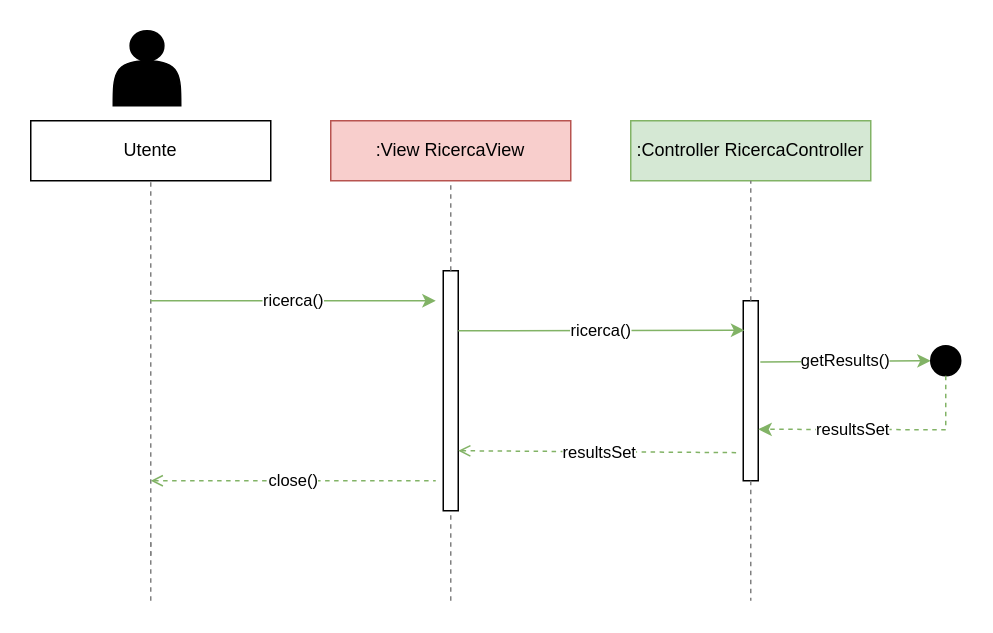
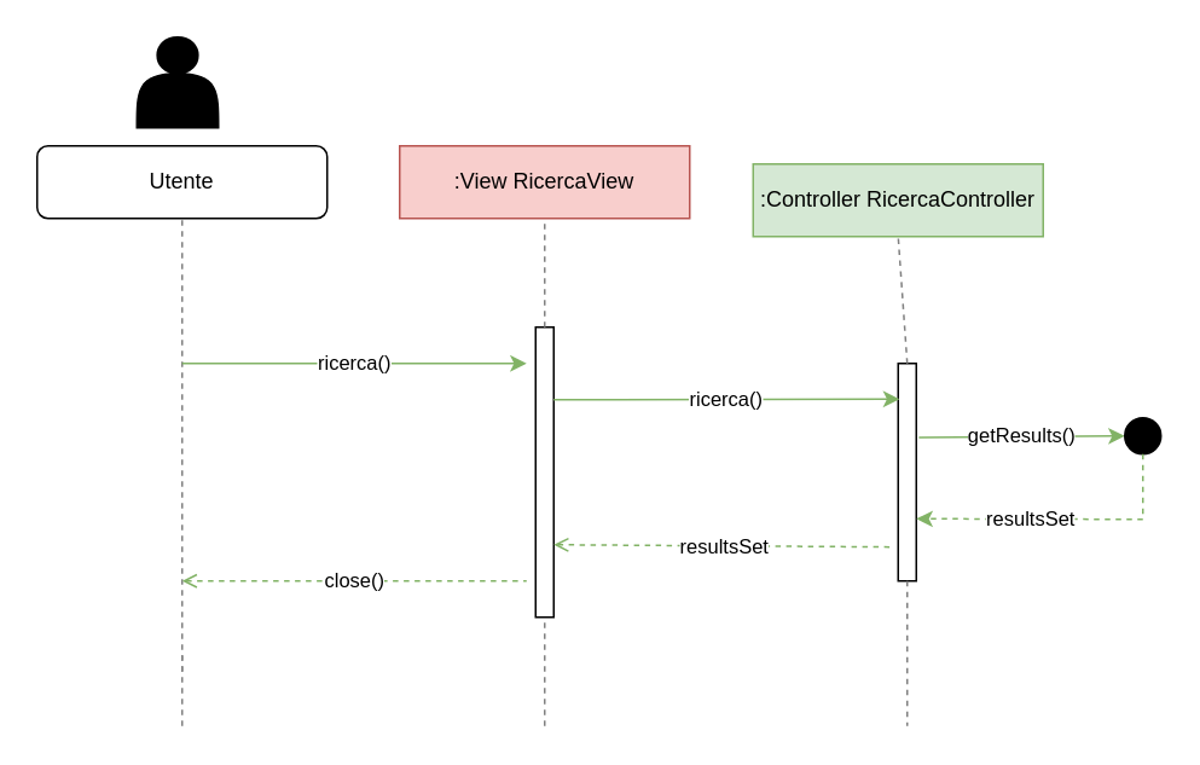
  <mxCell id="0" />
  <mxCell id="1" parent="0" />
- <mxCell id="2" value="Utente" style="rounded=0;whiteSpace=wrap;html=1;fillColor=none;" parent="1" vertex="1"><mxGeometry x="20" y="80" width="160" height="40" as="geometry" /></mxCell>
+ <mxCell id="2" value="Utente" style="whiteSpace=wrap;html=1;fillColor=none;rounded=1;" parent="1" vertex="1"><mxGeometry x="20" y="80" width="160" height="40" as="geometry" /></mxCell>
  <mxCell id="3" value="" style="shape=actor;whiteSpace=wrap;html=1;fillColor=#000000;" parent="1" vertex="1"><mxGeometry x="75" y="20" width="45" height="50" as="geometry" /></mxCell>
  <mxCell id="4" value="" style="endArrow=none;dashed=1;html=1;rounded=0;entryX=0.5;entryY=1;entryDx=0;entryDy=0;strokeColor=#808080;" parent="1" target="2" edge="1"><mxGeometry width="50" height="50" relative="1" as="geometry"><mxPoint x="100" y="370" as="sourcePoint" /><mxPoint x="420" y="360" as="targetPoint" /></mxGeometry></mxCell>
  <mxCell id="5" value=":View RicercaView" style="rounded=0;whiteSpace=wrap;html=1;fillColor=#f8cecc;strokeColor=#b85450;" parent="1" vertex="1"><mxGeometry x="220" y="80" width="160" height="40" as="geometry" /></mxCell>
- <mxCell id="6" value=":Controller RicercaController" style="rounded=0;whiteSpace=wrap;html=1;fillColor=#d5e8d4;strokeColor=#82b366;" parent="1" vertex="1"><mxGeometry x="420" y="80" width="160" height="40" as="geometry" /></mxCell>
+ <mxCell id="6" value=":Controller RicercaController" style="rounded=0;whiteSpace=wrap;html=1;fillColor=#d5e8d4;strokeColor=#82b366;" parent="1" vertex="1"><mxGeometry x="415" y="90" width="160" height="40" as="geometry" /></mxCell>
  <mxCell id="7" value="" style="rounded=0;whiteSpace=wrap;html=1;" parent="1" vertex="1"><mxGeometry x="295" y="180" width="10" height="160" as="geometry" /></mxCell>
  <mxCell id="8" value="" style="rounded=0;whiteSpace=wrap;html=1;" parent="1" vertex="1"><mxGeometry x="495" y="200" width="10" height="120" as="geometry" /></mxCell>
  <mxCell id="9" value="" style="endArrow=none;dashed=1;html=1;rounded=0;entryX=0.5;entryY=1;entryDx=0;entryDy=0;exitX=0.5;exitY=0;exitDx=0;exitDy=0;strokeColor=#808080;" parent="1" source="7" target="5" edge="1"><mxGeometry width="50" height="50" relative="1" as="geometry"><mxPoint x="370" y="310" as="sourcePoint" /><mxPoint x="420" y="260" as="targetPoint" /></mxGeometry></mxCell>
  <mxCell id="10" value="" style="endArrow=none;dashed=1;html=1;rounded=0;entryX=0.5;entryY=1;entryDx=0;entryDy=0;strokeColor=#808080;" parent="1" target="7" edge="1"><mxGeometry width="50" height="50" relative="1" as="geometry"><mxPoint x="300" y="400" as="sourcePoint" /><mxPoint x="310" y="130" as="targetPoint" /></mxGeometry></mxCell>
  <mxCell id="11" value="" style="endArrow=none;dashed=1;html=1;rounded=0;entryX=0.5;entryY=1;entryDx=0;entryDy=0;exitX=0.5;exitY=0;exitDx=0;exitDy=0;strokeColor=#808080;" parent="1" source="8" target="6" edge="1"><mxGeometry width="50" height="50" relative="1" as="geometry"><mxPoint x="320" y="180" as="sourcePoint" /><mxPoint x="320" y="140" as="targetPoint" /><Array as="points" /></mxGeometry></mxCell>
  <mxCell id="12" value="" style="endArrow=none;dashed=1;html=1;rounded=0;exitX=0.5;exitY=1;exitDx=0;exitDy=0;strokeColor=#808080;" parent="1" source="8" edge="1"><mxGeometry width="50" height="50" relative="1" as="geometry"><mxPoint x="330" y="190" as="sourcePoint" /><mxPoint x="500" y="400" as="targetPoint" /></mxGeometry></mxCell>
  <mxCell id="13" value="ricerca()" style="endArrow=classic;html=1;rounded=0;fillColor=#d5e8d4;strokeColor=#82b366;" parent="1" edge="1"><mxGeometry width="50" height="50" relative="1" as="geometry"><mxPoint x="100" y="200" as="sourcePoint" /><mxPoint x="290" y="200" as="targetPoint" /></mxGeometry></mxCell>
  <mxCell id="14" value="ricerca()" style="endArrow=classic;html=1;rounded=0;fillColor=#d5e8d4;strokeColor=#82b366;entryX=0.072;entryY=0.164;entryDx=0;entryDy=0;entryPerimeter=0;" parent="1" target="8" edge="1"><mxGeometry width="50" height="50" relative="1" as="geometry"><mxPoint x="305" y="220" as="sourcePoint" /><mxPoint x="500" y="220" as="targetPoint" /></mxGeometry></mxCell>
  <mxCell id="15" value="getResults()" style="endArrow=classic;html=1;rounded=0;fillColor=#d5e8d4;strokeColor=#82b366;exitX=1.14;exitY=0.34;exitDx=0;exitDy=0;exitPerimeter=0;entryX=0;entryY=0.5;entryDx=0;entryDy=0;" parent="1" edge="1" target="19" source="8"><mxGeometry width="50" height="50" relative="1" as="geometry"><mxPoint x="505" y="250" as="sourcePoint" /><mxPoint x="620" y="250" as="targetPoint" /><Array as="points"><mxPoint x="620" y="240" /></Array></mxGeometry></mxCell>
  <mxCell id="16" value="resultsSet" style="endArrow=none;dashed=1;html=1;rounded=0;entryX=-0.203;entryY=0.844;entryDx=0;entryDy=0;startArrow=open;startFill=0;fillColor=#d5e8d4;strokeColor=#82b366;entryPerimeter=0;exitX=1;exitY=0.75;exitDx=0;exitDy=0;" parent="1" source="7" target="8" edge="1"><mxGeometry x="-0.001" width="50" height="50" relative="1" as="geometry"><mxPoint x="310" y="300" as="sourcePoint" /><mxPoint x="420" y="160" as="targetPoint" /><mxPoint as="offset" /></mxGeometry></mxCell>
  <mxCell id="17" value="close()" style="endArrow=none;dashed=1;html=1;rounded=0;startArrow=open;startFill=0;fillColor=#d5e8d4;strokeColor=#82b366;" parent="1" edge="1"><mxGeometry width="50" height="50" relative="1" as="geometry"><mxPoint x="100" y="320" as="sourcePoint" /><mxPoint x="290" y="320" as="targetPoint" /></mxGeometry></mxCell>
  <mxCell id="18" value="" style="endArrow=none;dashed=1;html=1;rounded=0;entryX=0.5;entryY=1;entryDx=0;entryDy=0;strokeColor=#808080;" edge="1" parent="1"><mxGeometry width="50" height="50" relative="1" as="geometry"><mxPoint x="100" y="400" as="sourcePoint" /><mxPoint x="100" y="360" as="targetPoint" /></mxGeometry></mxCell>
  <mxCell id="19" value="" style="ellipse;whiteSpace=wrap;html=1;aspect=fixed;fillColor=#000000;" vertex="1" parent="1"><mxGeometry x="620" y="230" width="20" height="20" as="geometry" /></mxCell>
  <mxCell id="20" value="resultsSet" style="endArrow=classic;html=1;rounded=0;fillColor=#d5e8d4;strokeColor=#82b366;exitX=0.5;exitY=1;exitDx=0;exitDy=0;dashed=1;entryX=1.003;entryY=0.714;entryDx=0;entryDy=0;entryPerimeter=0;" edge="1" parent="1" source="19" target="8"><mxGeometry x="0.212" width="50" height="50" relative="1" as="geometry"><mxPoint x="525" y="330" as="sourcePoint" /><mxPoint x="510" y="300" as="targetPoint" /><Array as="points"><mxPoint x="630" y="286" /></Array><mxPoint as="offset" /></mxGeometry></mxCell>
